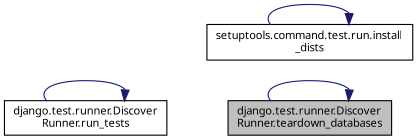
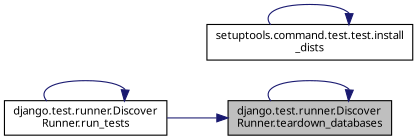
  digraph {
    fontname="Noto Sans"
    rankdir=RL
    node [color=black fillcolor=white fontname="Noto Sans" fontsize=10 shape=record style=filled]
    edge [color=midnightblue dir=back fontname="Noto Sans" fontsize=10 labelfontname=Helvetica labelfontsize=10 style=solid]
    n1 [fillcolor=grey75 fontcolor=black height=0.2 label="django.test.runner.Discover\lRunner.teardown_databases" width=0.4]
    n2 [height=0.2 label="django.test.runner.Discover\lRunner.run_tests" width=0.4]
-   n3 [height=0.2 label="setuptools.command.test.run.install\l_dists" width=0.4]
+   n3 [height=0.2 label="setuptools.command.test.test.install\l_dists" width=0.4]
    n1 -> n1
+   n1 -> n2
    n2 -> n2
    n3 -> n3
  }
